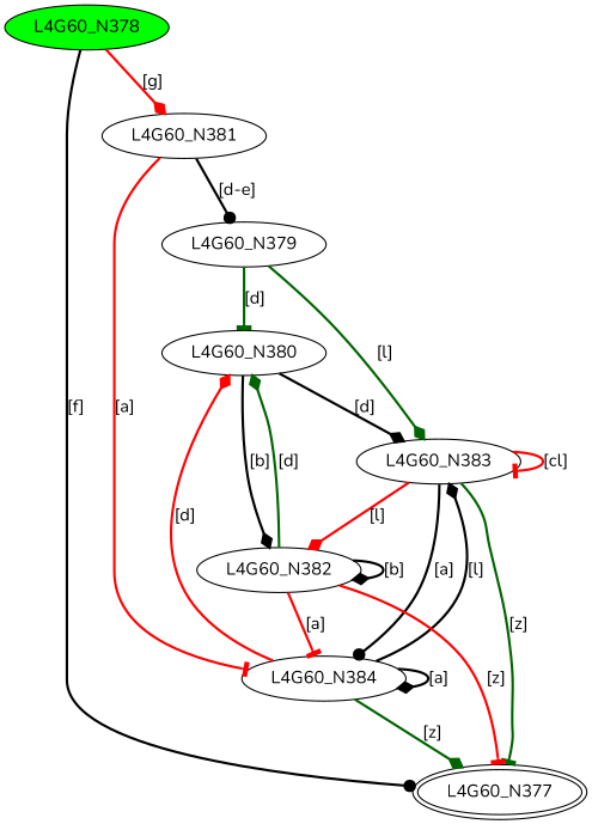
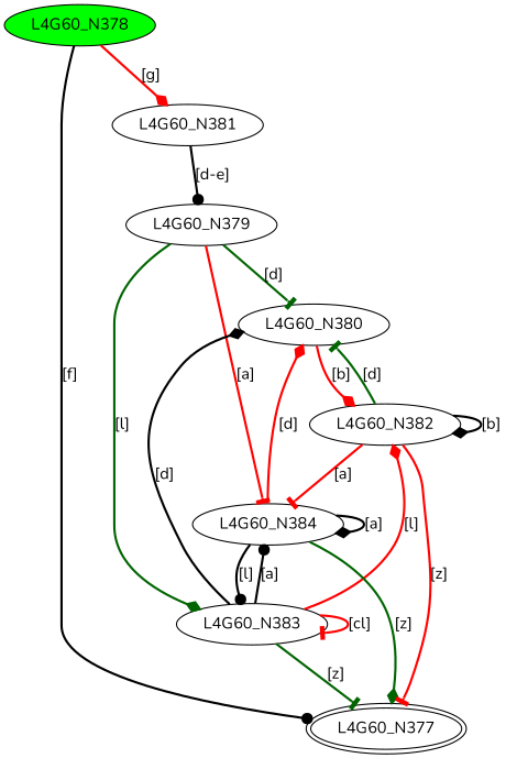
  digraph {
    fontname=Nunito
    node [fontname=Nunito]
    edge [arrowhead=diamond color=black fontname=Nunito style=bold]
    L4G60_N377 [peripheries=2]
    L4G60_N378 [fillcolor=green style=filled]
    L4G60_N381
    L4G60_N379
    L4G60_N380
    L4G60_N383
    L4G60_N384
    L4G60_N382
    L4G60_N378 -> L4G60_N377 [arrowhead=dot label="[f]"]
    L4G60_N378 -> L4G60_N381 [color=red label="[g]"]
    L4G60_N381 -> L4G60_N379 [arrowhead=dot label="[d-e]"]
    L4G60_N379 -> L4G60_N380 [arrowhead=tee color=darkgreen label="[d]"]
    L4G60_N379 -> L4G60_N383 [color=darkgreen label="[l]"]
-   L4G60_N381 -> L4G60_N384 [arrowhead=tee color=red label="[a]"]
-   L4G60_N380 -> L4G60_N382 [label="[b]"]
+   L4G60_N379 -> L4G60_N384 [arrowhead=tee color=red label="[a]"]
+   L4G60_N380 -> L4G60_N382 [color=red label="[b]"]
    L4G60_N383 -> L4G60_N377 [arrowhead=tee color=darkgreen label="[z]"]
-   L4G60_N380 -> L4G60_N383 [label="[d]"]
+   L4G60_N383 -> L4G60_N380 [label="[d]"]
    L4G60_N383 -> L4G60_N383 [arrowhead=tee color=red label="[cl]"]
    L4G60_N383 -> L4G60_N384 [arrowhead=dot label="[a]"]
    L4G60_N383 -> L4G60_N382 [color=red label="[l]"]
    L4G60_N384 -> L4G60_N377 [color=darkgreen label="[z]"]
    L4G60_N384 -> L4G60_N380 [color=red label="[d]"]
-   L4G60_N384 -> L4G60_N383 [label="[l]"]
+   L4G60_N384 -> L4G60_N383 [arrowhead=dot label="[l]"]
    L4G60_N384 -> L4G60_N384 [label="[a]"]
    L4G60_N382 -> L4G60_N377 [arrowhead=tee color=red label="[z]"]
-   L4G60_N382 -> L4G60_N380 [color=darkgreen label="[d]"]
+   L4G60_N382 -> L4G60_N380 [arrowhead=tee color=darkgreen label="[d]"]
    L4G60_N382 -> L4G60_N384 [arrowhead=tee color=red label="[a]"]
    L4G60_N382 -> L4G60_N382 [label="[b]"]
  }
